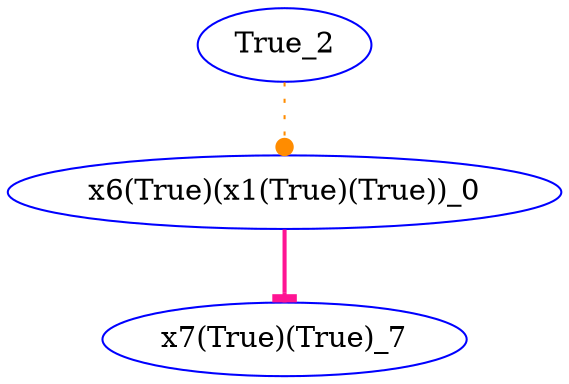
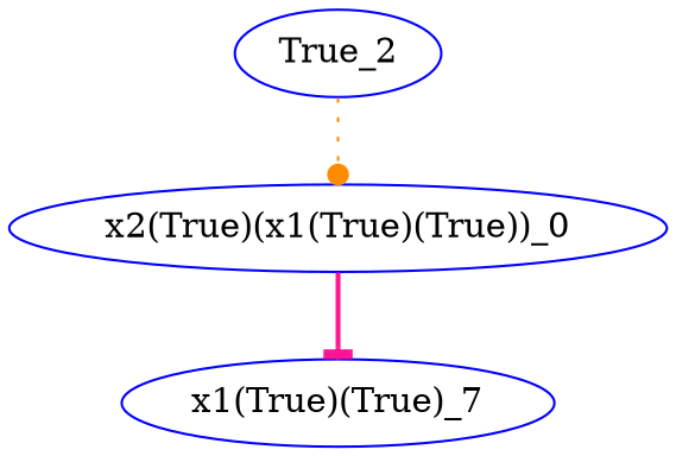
  digraph {
    node [color=blue]
-   "x2(True)(x1(True)(True))_0" [label="x6(True)(x1(True)(True))_0"]
-   "x1(True)(True)_7" [label="x7(True)(True)_7"]
+   "x2(True)(x1(True)(True))_0"
+   "x1(True)(True)_7"
    True_2
    "x2(True)(x1(True)(True))_0" -> "x1(True)(True)_7" [arrowhead=tee color=deeppink style=bold]
    True_2 -> "x2(True)(x1(True)(True))_0" [arrowhead=dot color=darkorange style=dotted]
  }
